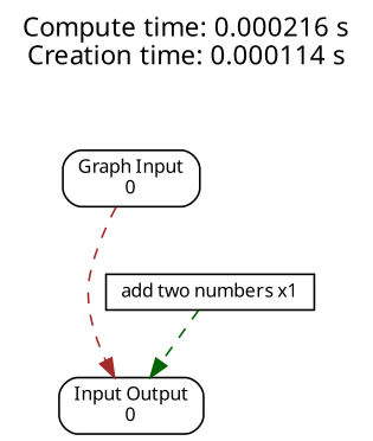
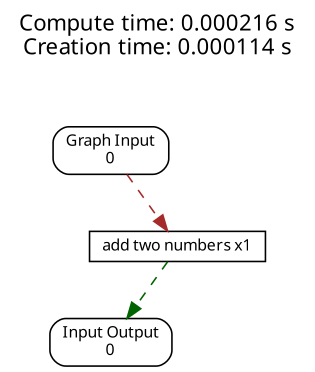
  digraph {
    compound=true
    fontname="Noto Sans"
    forcelabels=true
    label="Compute time: 0.000216 s\nCreation time: 0.000114 s\n"
    labeljust=left
    labelloc=top
    rankdir=TB
    node [color=black fontname="Noto Sans" fontsize=10 shape=box style=rounded]
    edge [fontname="Noto Sans" fontsize=10 style=dashed]
    n1 [height=.2 label="Input Output\n0" width=.2]
    n2 [height=.2 label="Graph Input\n0" width=.2]
    n3 [fillcolor=white height=.2 label="add two numbers x1\n" style=filled width=.2]
    subgraph sub_1 {
      rank=sink
      n1
    }
-   n2 -> n1 [color=brown]
+   n2 -> n3 [color=brown]
    n3 -> n1 [color=darkgreen]
  }
